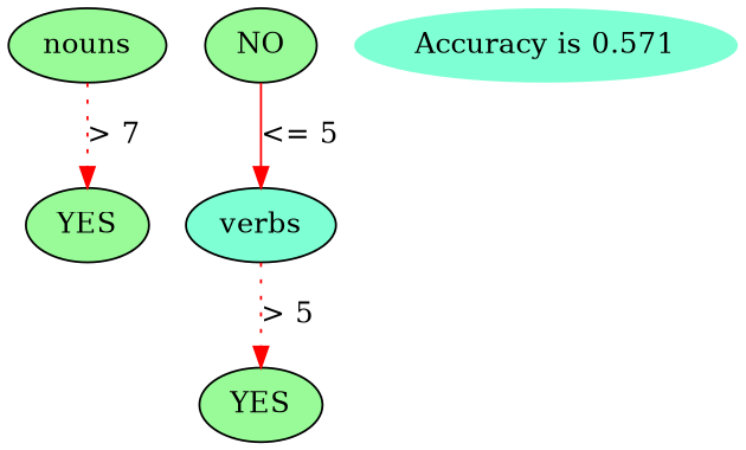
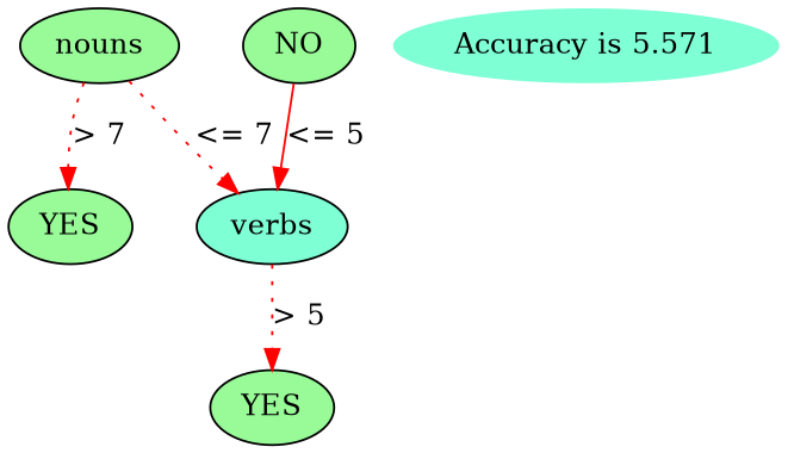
  digraph {
    node [fillcolor=palegreen style=filled]
    edge [color=red style=dotted]
    n1 [label=nouns]
    n2 [fillcolor=aquamarine label=verbs]
    n3 [label=YES]
    n4 [label=YES]
    n5 [label=NO]
-   n6 [fillcolor=aquamarine label="Accuracy is 0.571" penwidth=0]
+   n6 [fillcolor=aquamarine label="Accuracy is 5.571" penwidth=0]
+   n1 -> n2 [label="<= 7"]
    n1 -> n3 [label="> 7"]
    n2 -> n4 [label="> 5"]
    n5 -> n2 [label="<= 5" style=solid]
  }
